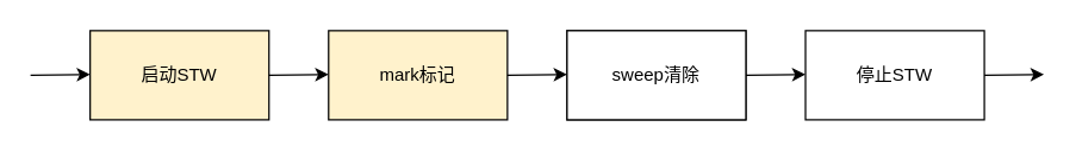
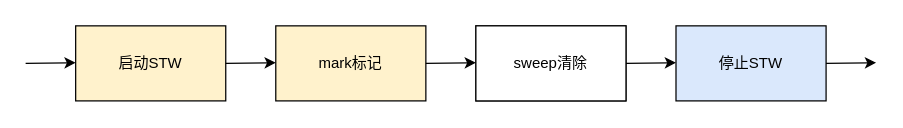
  <mxCell id="0" />
  <mxCell id="1" parent="0" />
  <mxCell id="2" value="启动STW" style="rounded=0;whiteSpace=wrap;html=1;fillColor=#fff2cc;" vertex="1" parent="1"><mxGeometry x="60" y="20" width="120" height="60" as="geometry" /></mxCell>
  <mxCell id="3" value="mark标记" style="rounded=0;whiteSpace=wrap;html=1;fillColor=#fff2cc;" vertex="1" parent="1"><mxGeometry x="220" y="20" width="120" height="60" as="geometry" /></mxCell>
  <mxCell id="4" value="sweep清除" style="rounded=0;whiteSpace=wrap;html=1;" vertex="1" parent="1"><mxGeometry x="380" y="20" width="120" height="60" as="geometry" /></mxCell>
  <mxCell id="5" value="sweep清除" style="rounded=0;whiteSpace=wrap;html=1;" vertex="1" parent="1"><mxGeometry x="380" y="20" width="120" height="60" as="geometry" /></mxCell>
- <mxCell id="6" value="停止STW" style="rounded=0;whiteSpace=wrap;html=1;" vertex="1" parent="1"><mxGeometry x="540" y="20" width="120" height="60" as="geometry" /></mxCell>
+ <mxCell id="6" value="停止STW" style="rounded=0;whiteSpace=wrap;html=1;fillColor=#dae8fc;" vertex="1" parent="1"><mxGeometry x="540" y="20" width="120" height="60" as="geometry" /></mxCell>
  <mxCell id="7" value="" style="endArrow=classic;html=1;entryX=0;entryY=0.5;entryDx=0;entryDy=0;" edge="1" parent="1"><mxGeometry width="50" height="50" relative="1" as="geometry"><mxPoint x="180" y="50" as="sourcePoint" /><mxPoint x="220" y="49.5" as="targetPoint" /></mxGeometry></mxCell>
  <mxCell id="8" value="" style="endArrow=classic;html=1;entryX=0;entryY=0.5;entryDx=0;entryDy=0;" edge="1" parent="1"><mxGeometry width="50" height="50" relative="1" as="geometry"><mxPoint x="20" y="50" as="sourcePoint" /><mxPoint x="60" y="49.5" as="targetPoint" /></mxGeometry></mxCell>
  <mxCell id="9" value="" style="endArrow=classic;html=1;entryX=0;entryY=0.5;entryDx=0;entryDy=0;" edge="1" parent="1"><mxGeometry width="50" height="50" relative="1" as="geometry"><mxPoint x="340" y="50" as="sourcePoint" /><mxPoint x="380" y="49.5" as="targetPoint" /></mxGeometry></mxCell>
  <mxCell id="10" value="" style="endArrow=classic;html=1;entryX=0;entryY=0.5;entryDx=0;entryDy=0;" edge="1" parent="1"><mxGeometry width="50" height="50" relative="1" as="geometry"><mxPoint x="500" y="50" as="sourcePoint" /><mxPoint x="540" y="49.5" as="targetPoint" /></mxGeometry></mxCell>
  <mxCell id="11" value="" style="endArrow=classic;html=1;entryX=0;entryY=0.5;entryDx=0;entryDy=0;" edge="1" parent="1"><mxGeometry width="50" height="50" relative="1" as="geometry"><mxPoint x="660" y="50" as="sourcePoint" /><mxPoint x="700" y="49.5" as="targetPoint" /></mxGeometry></mxCell>
